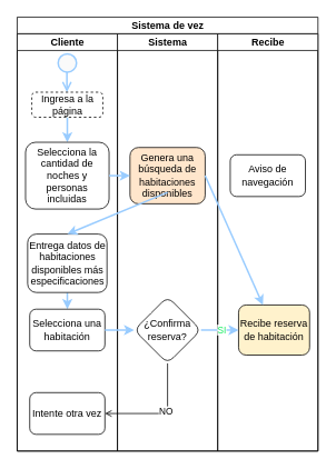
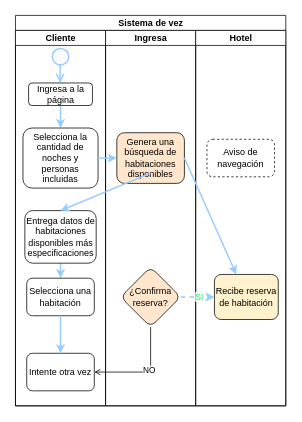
  <mxCell id="0" />
  <mxCell id="1" parent="0" />
  <mxCell id="2" value="Sistema de vez" style="swimlane;childLayout=stackLayout;resizeParent=1;resizeParentMax=0;startSize=20;html=1;" vertex="1" parent="1"><mxGeometry x="20" y="20" width="360" height="520" as="geometry" /></mxCell>
  <mxCell id="3" value="Cliente" style="swimlane;startSize=20;html=1;" vertex="1" parent="2"><mxGeometry y="20" width="120" height="500" as="geometry" /></mxCell>
  <mxCell id="4" value="" style="edgeStyle=orthogonalEdgeStyle;html=1;verticalAlign=bottom;endArrow=open;endSize=8;strokeColor=#99CCFF;rounded=0;strokeWidth=2;" edge="1" parent="3"><mxGeometry relative="1" as="geometry"><mxPoint x="59.5" y="70" as="targetPoint" /><mxPoint x="59.5" y="40" as="sourcePoint" /><Array as="points"><mxPoint x="59.5" y="60" /><mxPoint x="59.5" y="60" /></Array></mxGeometry></mxCell>
  <mxCell id="5" value="" style="ellipse;html=1;shape=startState;fillColor=#FAFAFA;strokeColor=#99CCFF;strokeWidth=2;" vertex="1" parent="3"><mxGeometry x="45.0" y="20" width="30" height="30" as="geometry" /></mxCell>
  <mxCell id="6" value="" style="edgeStyle=orthogonalEdgeStyle;rounded=0;orthogonalLoop=1;jettySize=auto;html=1;strokeWidth=2;strokeColor=#99CCFF;" edge="1" parent="3" source="7"><mxGeometry relative="1" as="geometry"><mxPoint x="60" y="130" as="targetPoint" /></mxGeometry></mxCell>
- <mxCell id="7" value="Ingresa a la página" style="rounded=1;whiteSpace=wrap;html=1;dashed=1;" vertex="1" parent="3"><mxGeometry x="17.5" y="70" width="85" height="30" as="geometry" /></mxCell>
+ <mxCell id="7" value="Ingresa a la página" style="rounded=1;whiteSpace=wrap;html=1;" vertex="1" parent="3"><mxGeometry x="17.5" y="70" width="85" height="30" as="geometry" /></mxCell>
  <mxCell id="8" value="" style="edgeStyle=orthogonalEdgeStyle;rounded=0;orthogonalLoop=1;jettySize=auto;html=1;strokeColor=#99CCFF;strokeWidth=2;" edge="1" parent="3" source="9"><mxGeometry relative="1" as="geometry"><mxPoint x="60" y="330" as="targetPoint" /></mxGeometry></mxCell>
  <mxCell id="9" value="Entrega datos de habitaciones disponibles más especificaciones" style="rounded=1;whiteSpace=wrap;html=1;" vertex="1" parent="3"><mxGeometry x="12.5" y="240" width="95" height="70" as="geometry" /></mxCell>
  <mxCell id="10" value="Selecciona la cantidad de noches y personas incluidas" style="whiteSpace=wrap;html=1;rounded=1;" vertex="1" parent="3"><mxGeometry x="10" y="130" width="100" height="80" as="geometry" /></mxCell>
  <mxCell id="11" value="Selecciona una habitación" style="whiteSpace=wrap;html=1;rounded=1;" vertex="1" parent="3"><mxGeometry x="15" y="330" width="90" height="50" as="geometry" /></mxCell>
  <mxCell id="12" value="Intente otra vez" style="whiteSpace=wrap;html=1;rounded=1;" vertex="1" parent="3"><mxGeometry x="15" y="430" width="90" height="50" as="geometry" /></mxCell>
- <mxCell id="13" value="Sistema" style="swimlane;startSize=20;html=1;" vertex="1" parent="2"><mxGeometry x="120" y="20" width="120" height="500" as="geometry" /></mxCell>
+ <mxCell id="13" value="Ingresa" style="swimlane;startSize=20;html=1;" vertex="1" parent="2"><mxGeometry x="120" y="20" width="120" height="500" as="geometry" /></mxCell>
  <mxCell id="14" value="Genera una búsqueda de habitaciones disponibles" style="rounded=1;whiteSpace=wrap;html=1;fillColor=#ffe6cc;" vertex="1" parent="13"><mxGeometry x="15" y="136.25" width="90" height="67.5" as="geometry" /></mxCell>
- <mxCell id="15" value="¿Confirma reserva?" style="rhombus;whiteSpace=wrap;html=1;rounded=1;" vertex="1" parent="13"><mxGeometry x="20" y="315" width="80" height="80" as="geometry" /></mxCell>
- <mxCell id="16" value="Recibe" style="swimlane;startSize=20;html=1;" vertex="1" parent="2"><mxGeometry x="240" y="20" width="120" height="500" as="geometry" /></mxCell>
- <mxCell id="17" value="Aviso de navegación" style="rounded=1;whiteSpace=wrap;html=1;" vertex="1" parent="16"><mxGeometry x="15" y="145" width="90" height="50" as="geometry" /></mxCell>
+ <mxCell id="15" value="¿Confirma reserva?" style="rhombus;whiteSpace=wrap;html=1;rounded=1;fillColor=#ffe6cc;" vertex="1" parent="13"><mxGeometry x="20" y="315" width="80" height="80" as="geometry" /></mxCell>
+ <mxCell id="16" value="Hotel" style="swimlane;startSize=20;html=1;" vertex="1" parent="2"><mxGeometry x="240" y="20" width="120" height="500" as="geometry" /></mxCell>
+ <mxCell id="17" value="Aviso de navegación" style="rounded=1;whiteSpace=wrap;html=1;dashed=1;" vertex="1" parent="16"><mxGeometry x="15" y="145" width="90" height="50" as="geometry" /></mxCell>
  <mxCell id="18" value="Recibe reserva de habitación" style="whiteSpace=wrap;html=1;rounded=1;fillColor=#fff2cc;" vertex="1" parent="16"><mxGeometry x="25" y="325" width="85" height="60" as="geometry" /></mxCell>
  <mxCell id="19" value="" style="endArrow=classic;html=1;rounded=0;strokeColor=#99CCFF;strokeWidth=2;exitX=1;exitY=0.5;exitDx=0;exitDy=0;" edge="1" parent="2" source="14" target="18"><mxGeometry width="50" height="50" relative="1" as="geometry"><mxPoint x="140" y="250" as="sourcePoint" /><mxPoint x="190" y="200" as="targetPoint" /></mxGeometry></mxCell>
  <mxCell id="20" value="" style="endArrow=classic;html=1;rounded=0;strokeWidth=2;strokeColor=#99CCFF;exitX=1;exitY=0.5;exitDx=0;exitDy=0;entryX=0;entryY=0.5;entryDx=0;entryDy=0;" edge="1" parent="2" source="10" target="14"><mxGeometry width="50" height="50" relative="1" as="geometry"><mxPoint x="140" y="250" as="sourcePoint" /><mxPoint x="190" y="200" as="targetPoint" /></mxGeometry></mxCell>
- <mxCell id="21" value="" style="edgeStyle=orthogonalEdgeStyle;rounded=0;orthogonalLoop=1;jettySize=auto;html=1;strokeColor=#99CCFF;strokeWidth=2;" edge="1" parent="2" source="11" target="15"><mxGeometry relative="1" as="geometry" /></mxCell>
- <mxCell id="22" value="" style="edgeStyle=orthogonalEdgeStyle;rounded=0;orthogonalLoop=1;jettySize=auto;html=1;strokeColor=#99CCFF;strokeWidth=2;" edge="1" parent="2" source="15" target="18"><mxGeometry relative="1" as="geometry" /></mxCell>
+ <mxCell id="21" value="" style="edgeStyle=orthogonalEdgeStyle;rounded=0;orthogonalLoop=1;jettySize=auto;html=1;strokeColor=#99CCFF;strokeWidth=2;" edge="1" parent="2" source="11" target="12"><mxGeometry relative="1" as="geometry" /></mxCell>
+ <mxCell id="22" value="" style="edgeStyle=orthogonalEdgeStyle;rounded=0;orthogonalLoop=1;jettySize=auto;html=1;strokeColor=#99CCFF;strokeWidth=2;dashed=1;" edge="1" parent="2" source="15" target="18"><mxGeometry relative="1" as="geometry" /></mxCell>
  <mxCell id="23" value="&lt;font color=&quot;#13ec5f&quot;&gt;SI&lt;/font&gt;" style="edgeLabel;html=1;align=center;verticalAlign=middle;resizable=0;points=[];" vertex="1" connectable="0" parent="22"><mxGeometry x="0.067" y="1" relative="1" as="geometry"><mxPoint as="offset" /></mxGeometry></mxCell>
  <mxCell id="24" value="" style="edgeStyle=orthogonalEdgeStyle;rounded=0;orthogonalLoop=1;jettySize=auto;html=1;endArrow=open;" edge="1" parent="2" source="15" target="12"><mxGeometry relative="1" as="geometry"><Array as="points"><mxPoint x="180" y="475" /></Array></mxGeometry></mxCell>
  <mxCell id="25" value="NO" style="edgeLabel;html=1;align=center;verticalAlign=middle;resizable=0;points=[];" vertex="1" connectable="0" parent="24"><mxGeometry x="-0.067" y="-3" relative="1" as="geometry"><mxPoint as="offset" /></mxGeometry></mxCell>
  <mxCell id="26" value="" style="endArrow=classic;html=1;rounded=0;strokeWidth=2;strokeColor=#99CCFF;entryX=0.5;entryY=0;entryDx=0;entryDy=0;" edge="1" parent="1" target="9"><mxGeometry width="50" height="50" relative="1" as="geometry"><mxPoint x="200" y="230" as="sourcePoint" /><mxPoint x="210" y="220" as="targetPoint" /></mxGeometry></mxCell>
